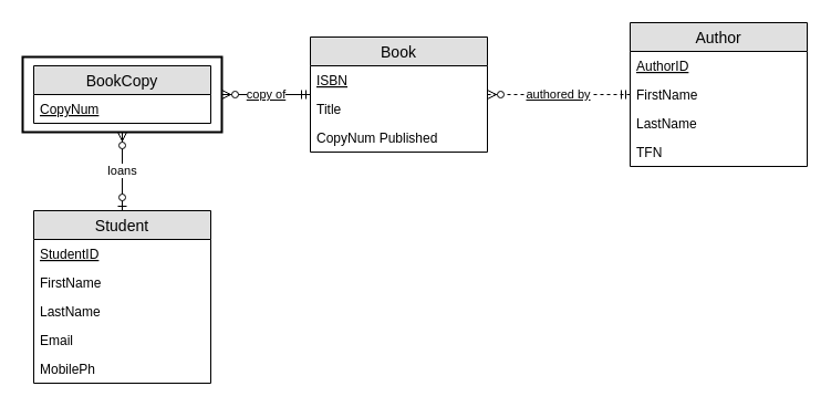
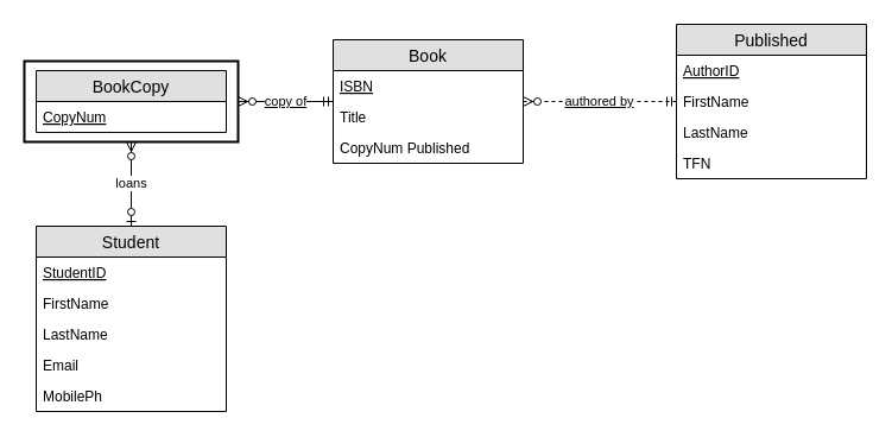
  <mxCell id="0" />
  <mxCell id="1" parent="0" />
  <mxCell id="2" target="20" style="edgeStyle=orthogonalEdgeStyle;rounded=0;orthogonalLoop=1;jettySize=auto;html=1;entryX=0.5;entryY=1;entryDx=0;entryDy=0;startArrow=ERzeroToOne;startFill=1;endArrow=ERzeroToMany;endFill=1;" value="loans" parent="1" source="3" edge="1"><mxGeometry as="geometry" relative="1" /></mxCell>
  <mxCell id="3" style="swimlane;fontStyle=0;childLayout=stackLayout;horizontal=1;startSize=26;fillColor=#e0e0e0;horizontalStack=0;resizeParent=1;resizeParentMax=0;resizeLast=0;collapsible=1;marginBottom=0;swimlaneFillColor=#ffffff;align=center;fontSize=14;" value="Student" parent="1" vertex="1"><mxGeometry as="geometry" width="160" height="156" y="190" x="30" /></mxCell>
  <mxCell id="4" style="text;strokeColor=none;fillColor=none;spacingLeft=4;spacingRight=4;overflow=hidden;rotatable=0;points=[[0,0.5],[1,0.5]];portConstraint=eastwest;fontSize=12;fontStyle=4" value="StudentID" parent="3" vertex="1"><mxGeometry as="geometry" width="160" height="26" y="26" /></mxCell>
  <mxCell id="5" style="text;strokeColor=none;fillColor=none;spacingLeft=4;spacingRight=4;overflow=hidden;rotatable=0;points=[[0,0.5],[1,0.5]];portConstraint=eastwest;fontSize=12;" value="FirstName" parent="3" vertex="1"><mxGeometry as="geometry" width="160" height="26" y="52" /></mxCell>
  <mxCell id="6" style="text;strokeColor=none;fillColor=none;spacingLeft=4;spacingRight=4;overflow=hidden;rotatable=0;points=[[0,0.5],[1,0.5]];portConstraint=eastwest;fontSize=12;" value="LastName" parent="3" vertex="1"><mxGeometry as="geometry" width="160" height="26" y="78" /></mxCell>
  <mxCell id="7" style="text;strokeColor=none;fillColor=none;spacingLeft=4;spacingRight=4;overflow=hidden;rotatable=0;points=[[0,0.5],[1,0.5]];portConstraint=eastwest;fontSize=12;" value="Email" parent="3" vertex="1"><mxGeometry as="geometry" width="160" height="26" y="104" /></mxCell>
  <mxCell id="8" style="text;strokeColor=none;fillColor=none;spacingLeft=4;spacingRight=4;overflow=hidden;rotatable=0;points=[[0,0.5],[1,0.5]];portConstraint=eastwest;fontSize=12;" value="MobilePh" parent="3" vertex="1"><mxGeometry as="geometry" width="160" height="26" y="130" /></mxCell>
  <mxCell id="9" style="swimlane;fontStyle=0;childLayout=stackLayout;horizontal=1;startSize=26;fillColor=#e0e0e0;horizontalStack=0;resizeParent=1;resizeParentMax=0;resizeLast=0;collapsible=1;marginBottom=0;swimlaneFillColor=#ffffff;align=center;fontSize=14;" value="Book" parent="1" vertex="1"><mxGeometry as="geometry" width="160" height="104" y="33" x="280" /></mxCell>
  <mxCell id="10" style="text;strokeColor=none;fillColor=none;spacingLeft=4;spacingRight=4;overflow=hidden;rotatable=0;points=[[0,0.5],[1,0.5]];portConstraint=eastwest;fontSize=12;fontStyle=4" value="ISBN&#10;" parent="9" vertex="1"><mxGeometry as="geometry" width="160" height="26" y="26" /></mxCell>
  <mxCell id="11" style="text;strokeColor=none;fillColor=none;spacingLeft=4;spacingRight=4;overflow=hidden;rotatable=0;points=[[0,0.5],[1,0.5]];portConstraint=eastwest;fontSize=12;" value="Title&#10;" parent="9" vertex="1"><mxGeometry as="geometry" width="160" height="26" y="52" /></mxCell>
  <mxCell id="12" style="text;strokeColor=none;fillColor=none;spacingLeft=4;spacingRight=4;overflow=hidden;rotatable=0;points=[[0,0.5],[1,0.5]];portConstraint=eastwest;fontSize=12;" value="CopyNum Published&#10;" parent="9" vertex="1"><mxGeometry as="geometry" width="160" height="26" y="78" /></mxCell>
  <mxCell id="13" target="9" style="edgeStyle=orthogonalEdgeStyle;rounded=0;orthogonalLoop=1;jettySize=auto;html=1;startArrow=ERmandOne;startFill=0;endArrow=ERzeroToMany;endFill=1;fontStyle=4;dashed=1;" value="authored by" parent="1" source="14" edge="1"><mxGeometry as="geometry" relative="1" /></mxCell>
- <mxCell id="14" style="swimlane;fontStyle=0;childLayout=stackLayout;horizontal=1;startSize=26;fillColor=#e0e0e0;horizontalStack=0;resizeParent=1;resizeParentMax=0;resizeLast=0;collapsible=1;marginBottom=0;swimlaneFillColor=#ffffff;align=center;fontSize=14;" value="&#10;Author&#10;" parent="1" vertex="1"><mxGeometry as="geometry" width="160" height="130" y="20" x="569" /></mxCell>
+ <mxCell id="14" style="swimlane;fontStyle=0;childLayout=stackLayout;horizontal=1;startSize=26;fillColor=#e0e0e0;horizontalStack=0;resizeParent=1;resizeParentMax=0;resizeLast=0;collapsible=1;marginBottom=0;swimlaneFillColor=#ffffff;align=center;fontSize=14;" value="&#10;Published&#10;" parent="1" vertex="1"><mxGeometry as="geometry" width="160" height="130" y="20" x="569" /></mxCell>
  <mxCell id="15" style="text;strokeColor=none;fillColor=none;spacingLeft=4;spacingRight=4;overflow=hidden;rotatable=0;points=[[0,0.5],[1,0.5]];portConstraint=eastwest;fontSize=12;fontStyle=4" value="AuthorID" parent="14" vertex="1"><mxGeometry as="geometry" width="160" height="26" y="26" /></mxCell>
  <mxCell id="16" style="text;strokeColor=none;fillColor=none;spacingLeft=4;spacingRight=4;overflow=hidden;rotatable=0;points=[[0,0.5],[1,0.5]];portConstraint=eastwest;fontSize=12;" value="FirstName" parent="14" vertex="1"><mxGeometry as="geometry" width="160" height="26" y="52" /></mxCell>
  <mxCell id="17" style="text;strokeColor=none;fillColor=none;spacingLeft=4;spacingRight=4;overflow=hidden;rotatable=0;points=[[0,0.5],[1,0.5]];portConstraint=eastwest;fontSize=12;" value="LastName" parent="14" vertex="1"><mxGeometry as="geometry" width="160" height="26" y="78" /></mxCell>
  <mxCell id="18" style="text;strokeColor=none;fillColor=none;spacingLeft=4;spacingRight=4;overflow=hidden;rotatable=0;points=[[0,0.5],[1,0.5]];portConstraint=eastwest;fontSize=12;" value="TFN&#10;" parent="14" vertex="1"><mxGeometry as="geometry" width="160" height="26" y="104" /></mxCell>
  <mxCell id="19" style="group" value="" parent="1" vertex="1" connectable="0"><mxGeometry as="geometry" width="180" height="68" y="51" x="20" /></mxCell>
  <mxCell id="20" style="strokeWidth=2;whiteSpace=wrap;html=1;align=center;fontSize=14;" value="Entity" parent="19" vertex="1"><mxGeometry as="geometry" width="180" height="68" /></mxCell>
  <mxCell id="21" style="swimlane;fontStyle=0;childLayout=stackLayout;horizontal=1;startSize=26;fillColor=#e0e0e0;horizontalStack=0;resizeParent=1;resizeParentMax=0;resizeLast=0;collapsible=1;marginBottom=0;swimlaneFillColor=#ffffff;align=center;fontSize=14;" value="&#10;BookCopy&#10;" parent="19" vertex="1"><mxGeometry as="geometry" width="160" height="52" y="8" x="10" /></mxCell>
  <mxCell id="22" style="text;strokeColor=none;fillColor=none;spacingLeft=4;spacingRight=4;overflow=hidden;rotatable=0;points=[[0,0.5],[1,0.5]];portConstraint=eastwest;fontSize=12;fontStyle=4" value="CopyNum&#10;" parent="21" vertex="1"><mxGeometry as="geometry" width="160" height="26" y="26" /></mxCell>
  <mxCell id="23" target="20" style="edgeStyle=orthogonalEdgeStyle;rounded=0;orthogonalLoop=1;jettySize=auto;html=1;startArrow=ERmandOne;startFill=0;endArrow=ERzeroToMany;endFill=1;fontStyle=4" value="copy of" parent="1" source="9" edge="1"><mxGeometry as="geometry" relative="1" /></mxCell>
